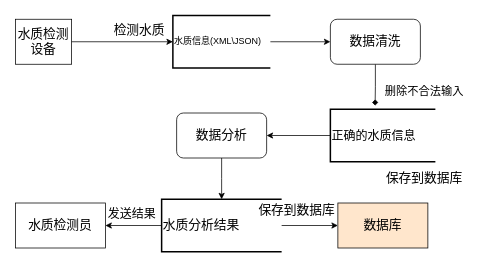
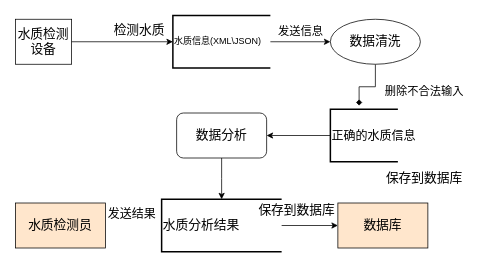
  <mxCell id="0" />
  <mxCell id="1" parent="0" />
  <mxCell id="2" value="水质检测设备" style="rounded=0;whiteSpace=wrap;html=1;fontSize=17;" vertex="1" parent="1"><mxGeometry x="20" y="25" width="75" height="60" as="geometry" /></mxCell>
  <mxCell id="3" value="" style="endArrow=classic;html=1;rounded=0;exitX=1;exitY=0.5;exitDx=0;exitDy=0;entryX=0;entryY=0.5;entryDx=0;entryDy=0;entryPerimeter=0;" edge="1" parent="1" source="2" target="5"><mxGeometry width="50" height="50" relative="1" as="geometry"><mxPoint x="290" y="185" as="sourcePoint" /><mxPoint x="200" y="55" as="targetPoint" /></mxGeometry></mxCell>
  <mxCell id="4" value="" style="edgeStyle=orthogonalEdgeStyle;rounded=0;orthogonalLoop=1;jettySize=auto;html=1;" edge="1" parent="1" source="5" target="8"><mxGeometry relative="1" as="geometry" /></mxCell>
  <mxCell id="5" value="水质信息(XML\JSON)" style="strokeWidth=2;html=1;shape=mxgraph.flowchart.annotation_1;align=left;pointerEvents=1;" vertex="1" parent="1"><mxGeometry x="230" y="20" width="130" height="70" as="geometry" /></mxCell>
  <mxCell id="6" value="检测水质" style="text;html=1;align=center;verticalAlign=middle;resizable=0;points=[];autosize=1;strokeColor=none;fillColor=none;fontSize=17;" vertex="1" parent="1"><mxGeometry x="140" y="25" width="90" height="30" as="geometry" /></mxCell>
  <mxCell id="7" style="edgeStyle=orthogonalEdgeStyle;rounded=0;orthogonalLoop=1;jettySize=auto;html=1;exitX=0.5;exitY=1;exitDx=0;exitDy=0;entryX=0.426;entryY=-0.069;entryDx=0;entryDy=0;entryPerimeter=0;endArrow=diamond;" edge="1" parent="1" source="8" target="11"><mxGeometry relative="1" as="geometry" /></mxCell>
- <mxCell id="8" value="数据清洗" style="rounded=1;whiteSpace=wrap;html=1;fontSize=17;" vertex="1" parent="1"><mxGeometry x="440" y="25" width="120" height="60" as="geometry" /></mxCell>
+ <mxCell id="8" value="数据清洗" style="ellipse;whiteSpace=wrap;html=1;fontSize=17;" vertex="1" parent="1"><mxGeometry x="440" y="25" width="120" height="60" as="geometry" /></mxCell>
+ <mxCell id="9" value="发送信息" style="text;html=1;align=center;verticalAlign=middle;resizable=0;points=[];autosize=1;strokeColor=none;fillColor=none;fontSize=15;" vertex="1" parent="1"><mxGeometry x="360" y="25" width="80" height="30" as="geometry" /></mxCell>
  <mxCell id="10" style="edgeStyle=orthogonalEdgeStyle;rounded=0;orthogonalLoop=1;jettySize=auto;html=1;exitX=0;exitY=0.5;exitDx=0;exitDy=0;exitPerimeter=0;entryX=1;entryY=0.5;entryDx=0;entryDy=0;" edge="1" parent="1" source="11" target="16"><mxGeometry relative="1" as="geometry" /></mxCell>
- <mxCell id="11" value="正确的水质信息" style="strokeWidth=2;html=1;shape=mxgraph.flowchart.annotation_1;align=left;pointerEvents=1;fontSize=16;" vertex="1" parent="1"><mxGeometry x="440" y="145" width="140" height="70" as="geometry" /></mxCell>
+ <mxCell id="11" value="正确的水质信息" style="strokeWidth=2;html=1;shape=mxgraph.flowchart.annotation_1;align=left;pointerEvents=1;fontSize=16;" vertex="1" parent="1"><mxGeometry x="440" y="145" width="90" height="70" as="geometry" /></mxCell>
  <mxCell id="12" value="删除不合法输入" style="text;html=1;align=center;verticalAlign=middle;resizable=0;points=[];autosize=1;strokeColor=none;fillColor=none;fontSize=15;" vertex="1" parent="1"><mxGeometry x="500" y="105" width="130" height="30" as="geometry" /></mxCell>
  <mxCell id="13" value="数据库" style="rounded=0;whiteSpace=wrap;html=1;fontSize=17;fillColor=#ffe6cc;" vertex="1" parent="1"><mxGeometry x="450" y="270" width="120" height="60" as="geometry" /></mxCell>
  <mxCell id="14" value="保存到数据库" style="text;html=1;align=center;verticalAlign=middle;resizable=0;points=[];autosize=1;strokeColor=none;fillColor=none;fontSize=17;" vertex="1" parent="1"><mxGeometry x="500" y="223" width="130" height="30" as="geometry" /></mxCell>
  <mxCell id="15" style="edgeStyle=orthogonalEdgeStyle;rounded=0;orthogonalLoop=1;jettySize=auto;html=1;exitX=0.5;exitY=1;exitDx=0;exitDy=0;" edge="1" parent="1" source="16"><mxGeometry relative="1" as="geometry"><mxPoint x="295" y="265" as="targetPoint" /></mxGeometry></mxCell>
  <mxCell id="16" value="数据分析" style="rounded=1;whiteSpace=wrap;html=1;fontSize=17;" vertex="1" parent="1"><mxGeometry x="235" y="150" width="120" height="60" as="geometry" /></mxCell>
  <mxCell id="17" value="" style="edgeStyle=orthogonalEdgeStyle;rounded=0;orthogonalLoop=1;jettySize=auto;html=1;" edge="1" parent="1" source="19" target="13"><mxGeometry relative="1" as="geometry" /></mxCell>
- <mxCell id="18" style="edgeStyle=orthogonalEdgeStyle;rounded=0;orthogonalLoop=1;jettySize=auto;html=1;exitX=0;exitY=0.5;exitDx=0;exitDy=0;exitPerimeter=0;" edge="1" parent="1" source="19" target="21"><mxGeometry relative="1" as="geometry" /></mxCell>
  <mxCell id="19" value="水质分析结果" style="strokeWidth=2;html=1;shape=mxgraph.flowchart.annotation_1;align=left;pointerEvents=1;fontSize=17;" vertex="1" parent="1"><mxGeometry x="215" y="265" width="160" height="70" as="geometry" /></mxCell>
  <mxCell id="20" value="保存到数据库" style="text;html=1;align=center;verticalAlign=middle;resizable=0;points=[];autosize=1;strokeColor=none;fillColor=none;fontSize=17;" vertex="1" parent="1"><mxGeometry x="330" y="265" width="130" height="30" as="geometry" /></mxCell>
- <mxCell id="21" value="水质检测员" style="whiteSpace=wrap;html=1;fontSize=17;" vertex="1" parent="1"><mxGeometry x="20" y="270" width="120" height="60" as="geometry" /></mxCell>
+ <mxCell id="21" value="水质检测员" style="whiteSpace=wrap;html=1;fontSize=17;fillColor=#ffe6cc;" vertex="1" parent="1"><mxGeometry x="20" y="270" width="120" height="60" as="geometry" /></mxCell>
  <mxCell id="22" value="发送结果" style="text;html=1;align=center;verticalAlign=middle;resizable=0;points=[];autosize=1;strokeColor=none;fillColor=none;fontSize=16;" vertex="1" parent="1"><mxGeometry x="130" y="270" width="90" height="30" as="geometry" /></mxCell>
